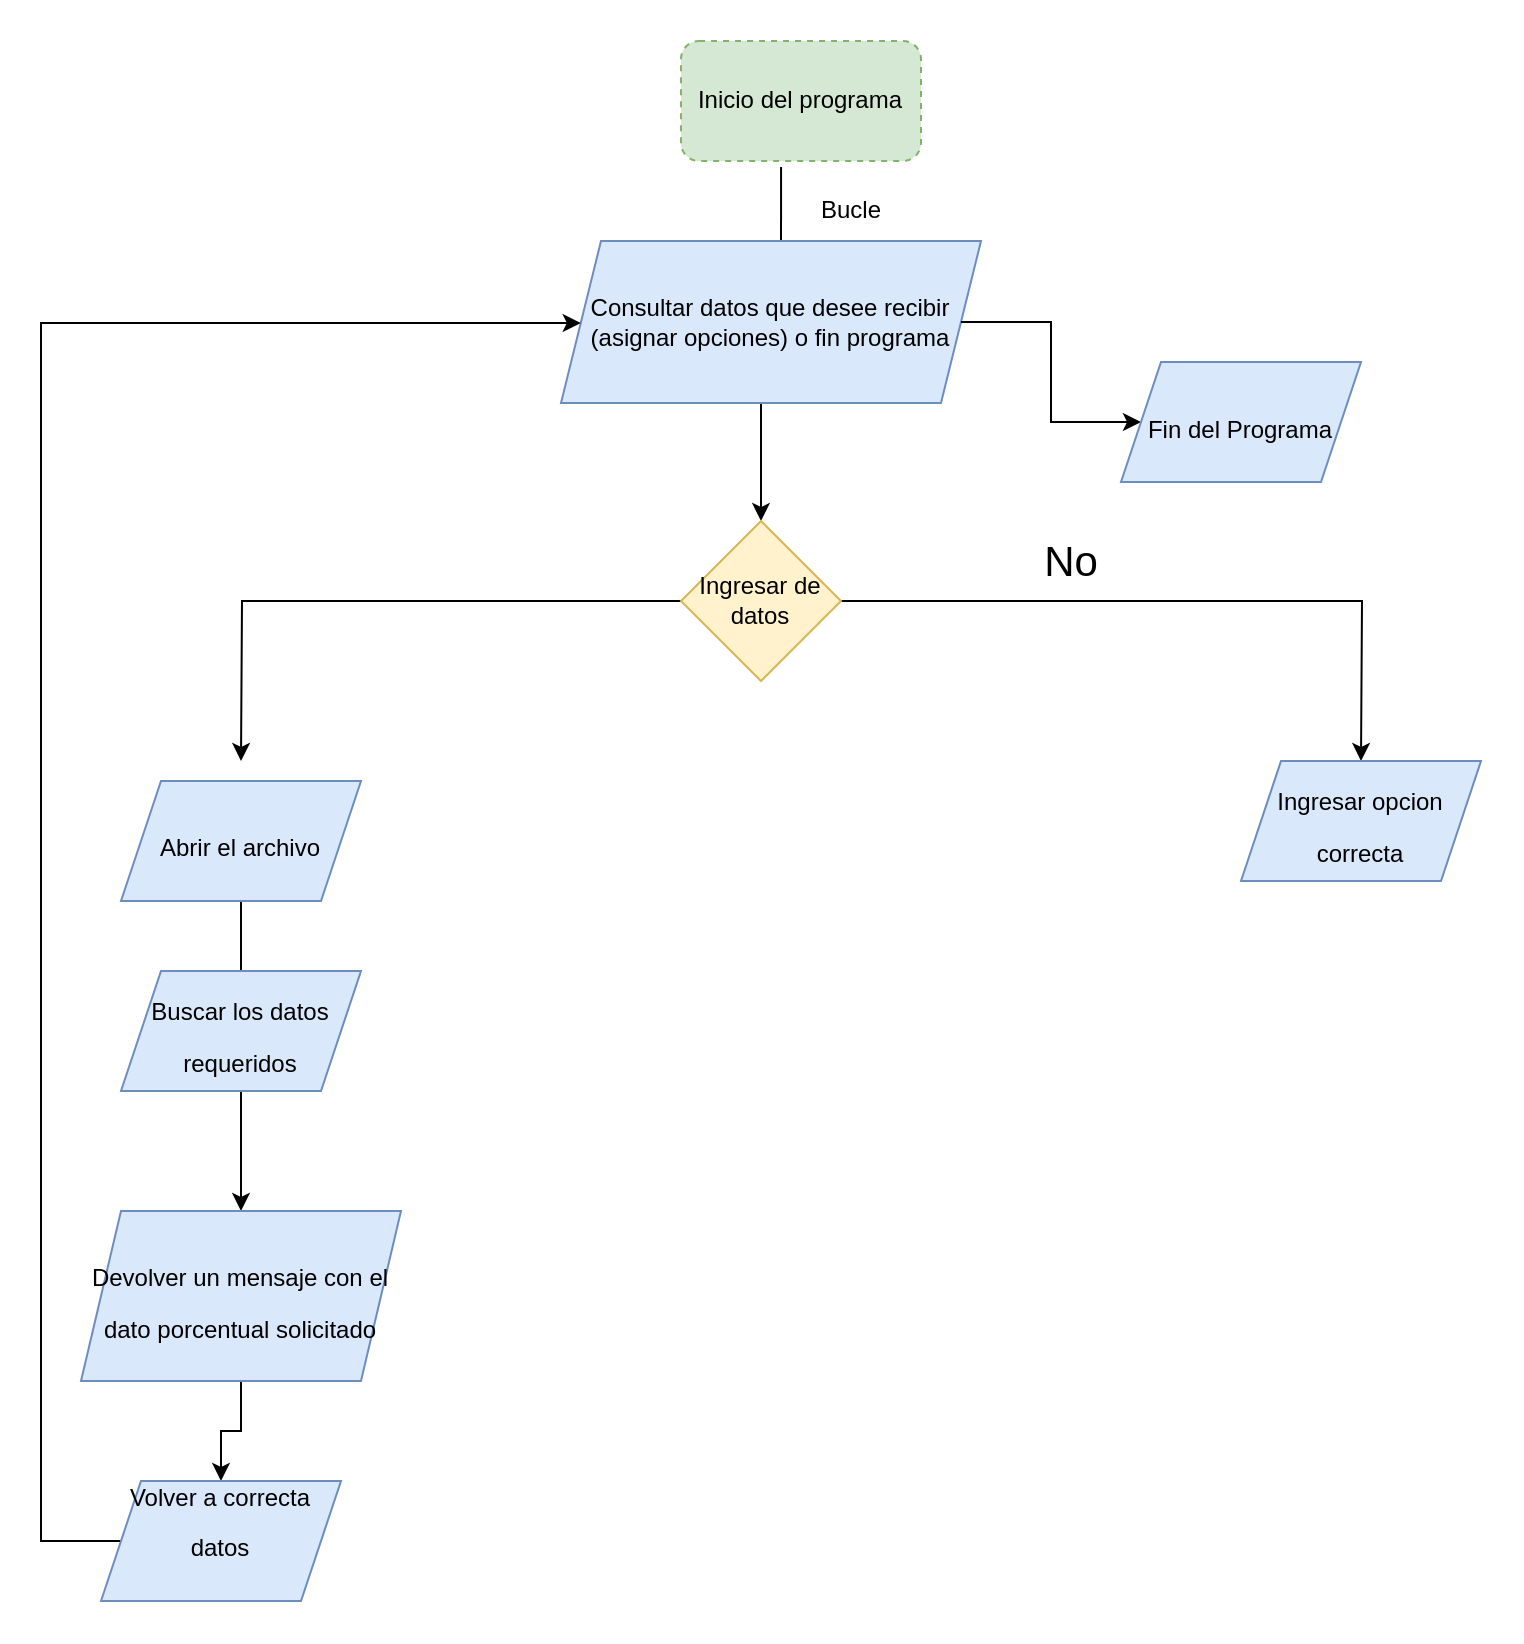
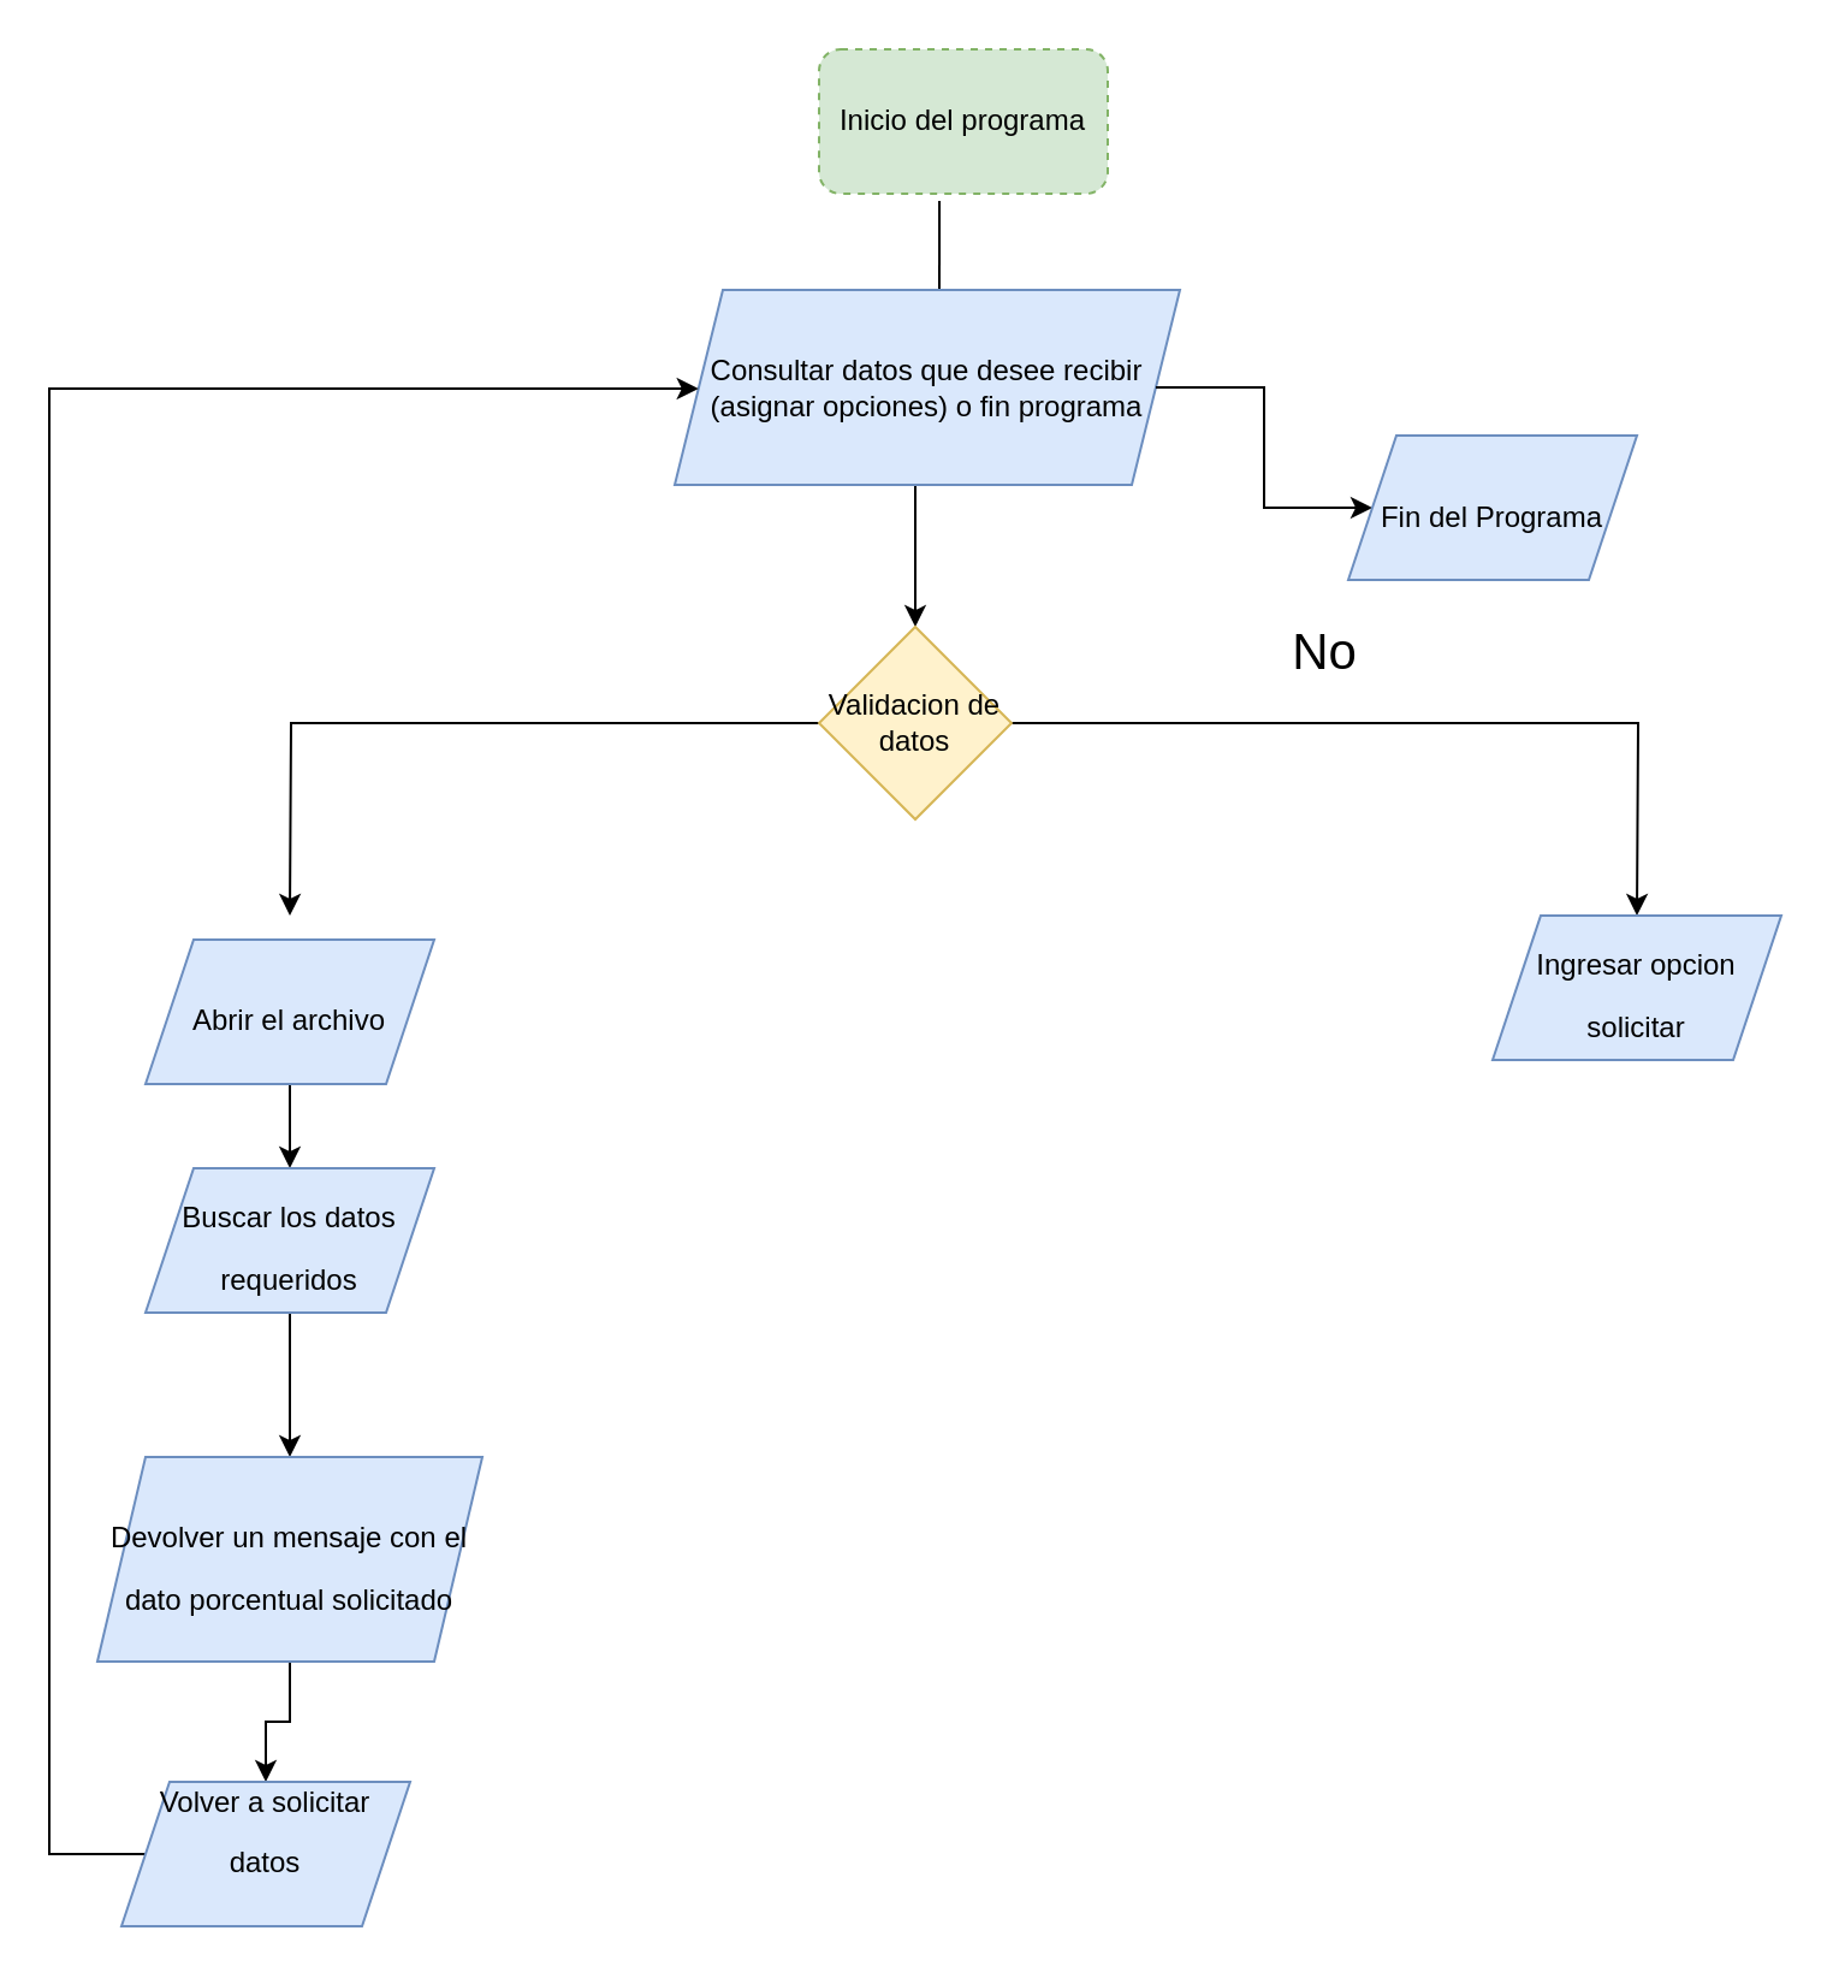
  <mxCell id="0" />
  <mxCell id="1" parent="0" />
  <mxCell id="2" value="Inicio del programa" style="rounded=1;whiteSpace=wrap;html=1;fillColor=#d5e8d4;strokeColor=#82b366;dashed=1;" vertex="1" parent="1"><mxGeometry x="340" width="120" height="60" as="geometry" y="20" /></mxCell>
  <mxCell id="3" value="" style="endArrow=classic;html=1;rounded=0;exitX=0.417;exitY=1.05;exitDx=0;exitDy=0;exitPerimeter=0;" edge="1" parent="1" source="2"><mxGeometry width="50" height="50" relative="1" as="geometry"><mxPoint x="389" y="160" as="sourcePoint" /><mxPoint x="390" y="140" as="targetPoint" /></mxGeometry></mxCell>
  <mxCell id="4" style="edgeStyle=orthogonalEdgeStyle;rounded=0;orthogonalLoop=1;jettySize=auto;html=1;" edge="1" parent="1" source="5"><mxGeometry relative="1" as="geometry"><mxPoint x="380" y="260" as="targetPoint" /><Array as="points"><mxPoint x="380" y="260" /></Array></mxGeometry></mxCell>
  <mxCell id="5" value="Consultar datos que desee recibir (asignar opciones) o fin programa" style="shape=parallelogram;perimeter=parallelogramPerimeter;whiteSpace=wrap;html=1;fixedSize=1;fillColor=#dae8fc;strokeColor=#6c8ebf;" vertex="1" parent="1"><mxGeometry x="280" y="120" width="210" height="81" as="geometry" /></mxCell>
  <mxCell id="6" style="edgeStyle=orthogonalEdgeStyle;rounded=0;orthogonalLoop=1;jettySize=auto;html=1;" edge="1" parent="1" source="9"><mxGeometry relative="1" as="geometry"><mxPoint x="120" y="380" as="targetPoint" /></mxGeometry></mxCell>
  <mxCell id="7" style="edgeStyle=orthogonalEdgeStyle;rounded=0;orthogonalLoop=1;jettySize=auto;html=1;fontSize=21;" edge="1" parent="1" source="9"><mxGeometry relative="1" as="geometry"><mxPoint x="680" y="380" as="targetPoint" /></mxGeometry></mxCell>
  <mxCell id="8" value="" style="edgeStyle=orthogonalEdgeStyle;rounded=0;orthogonalLoop=1;jettySize=auto;html=1;fontSize=12;" edge="1" parent="1" source="5" target="12"><mxGeometry relative="1" as="geometry" /></mxCell>
- <mxCell id="9" value="Ingresar de datos" style="rhombus;whiteSpace=wrap;html=1;fillColor=#fff2cc;strokeColor=#d6b656;" vertex="1" parent="1"><mxGeometry x="340" y="260" width="80" height="80" as="geometry" /></mxCell>
- <mxCell id="10" value="No" style="text;html=1;align=center;verticalAlign=middle;resizable=0;points=[];autosize=1;strokeColor=none;fillColor=none;fontSize=21;" vertex="1" parent="1"><mxGeometry x="510" y="260" width="50" height="40" as="geometry" /></mxCell>
- <mxCell id="11" value="&lt;font style=&quot;&quot;&gt;&lt;span style=&quot;font-size: 12px;&quot;&gt;Ingresar opcion correcta&lt;/span&gt;&lt;font size=&quot;1&quot;&gt;&lt;br&gt;&lt;/font&gt;&lt;/font&gt;" style="shape=parallelogram;perimeter=parallelogramPerimeter;whiteSpace=wrap;html=1;fixedSize=1;fontSize=21;fillColor=#dae8fc;strokeColor=#6c8ebf;" vertex="1" parent="1"><mxGeometry x="620" y="380" width="120" height="60" as="geometry" /></mxCell>
+ <mxCell id="9" value="Validacion de datos" style="rhombus;whiteSpace=wrap;html=1;fillColor=#fff2cc;strokeColor=#d6b656;" vertex="1" parent="1"><mxGeometry x="340" y="260" width="80" height="80" as="geometry" /></mxCell>
+ <mxCell id="10" value="No" style="text;html=1;align=center;verticalAlign=middle;resizable=0;points=[];autosize=1;strokeColor=none;fillColor=none;fontSize=21;" vertex="1" parent="1"><mxGeometry x="525" y="250" width="50" height="40" as="geometry" /></mxCell>
+ <mxCell id="11" value="&lt;font style=&quot;&quot;&gt;&lt;span style=&quot;font-size: 12px;&quot;&gt;Ingresar opcion solicitar&lt;/span&gt;&lt;font size=&quot;1&quot;&gt;&lt;br&gt;&lt;/font&gt;&lt;/font&gt;" style="shape=parallelogram;perimeter=parallelogramPerimeter;whiteSpace=wrap;html=1;fixedSize=1;fontSize=21;fillColor=#dae8fc;strokeColor=#6c8ebf;" vertex="1" parent="1"><mxGeometry x="620" y="380" width="120" height="60" as="geometry" /></mxCell>
  <mxCell id="12" value="&lt;font style=&quot;&quot;&gt;&lt;span style=&quot;font-size: 12px;&quot;&gt;Fin del Programa&lt;/span&gt;&lt;font size=&quot;1&quot;&gt;&lt;br&gt;&lt;/font&gt;&lt;/font&gt;" style="shape=parallelogram;perimeter=parallelogramPerimeter;whiteSpace=wrap;html=1;fixedSize=1;fontSize=21;fillColor=#dae8fc;strokeColor=#6c8ebf;" vertex="1" parent="1"><mxGeometry x="560" y="180.5" width="120" height="60" as="geometry" /></mxCell>
- <mxCell id="13" value="" style="edgeStyle=orthogonalEdgeStyle;rounded=0;orthogonalLoop=1;jettySize=auto;html=1;fontSize=12;endArrow=none;" edge="1" parent="1" source="14" target="17"><mxGeometry relative="1" as="geometry" /></mxCell>
+ <mxCell id="13" value="" style="edgeStyle=orthogonalEdgeStyle;rounded=0;orthogonalLoop=1;jettySize=auto;html=1;fontSize=12;" edge="1" parent="1" source="14" target="17"><mxGeometry relative="1" as="geometry" /></mxCell>
  <mxCell id="14" value="&lt;font style=&quot;&quot;&gt;&lt;span style=&quot;font-size: 12px;&quot;&gt;Abrir el archivo&lt;/span&gt;&lt;br&gt;&lt;/font&gt;" style="shape=parallelogram;perimeter=parallelogramPerimeter;whiteSpace=wrap;html=1;fixedSize=1;fontSize=21;fillColor=#dae8fc;strokeColor=#6c8ebf;" vertex="1" parent="1"><mxGeometry x="60" y="390" width="120" height="60" as="geometry" /></mxCell>
- <mxCell id="15" value="Bucle" style="text;html=1;align=center;verticalAlign=middle;resizable=0;points=[];autosize=1;strokeColor=none;fillColor=none;fontSize=12;" vertex="1" parent="1"><mxGeometry x="400" y="90" width="50" height="30" as="geometry" /></mxCell>
  <mxCell id="16" value="" style="edgeStyle=orthogonalEdgeStyle;rounded=0;orthogonalLoop=1;jettySize=auto;html=1;fontSize=12;" edge="1" parent="1" source="17" target="19"><mxGeometry relative="1" as="geometry" /></mxCell>
  <mxCell id="17" value="&lt;font style=&quot;&quot;&gt;&lt;span style=&quot;font-size: 12px;&quot;&gt;Buscar los datos requeridos&lt;/span&gt;&lt;br&gt;&lt;/font&gt;" style="shape=parallelogram;perimeter=parallelogramPerimeter;whiteSpace=wrap;html=1;fixedSize=1;fontSize=21;fillColor=#dae8fc;strokeColor=#6c8ebf;" vertex="1" parent="1"><mxGeometry x="60" y="485" width="120" height="60" as="geometry" /></mxCell>
  <mxCell id="18" value="" style="edgeStyle=orthogonalEdgeStyle;rounded=0;orthogonalLoop=1;jettySize=auto;html=1;fontSize=12;" edge="1" parent="1" source="19" target="21"><mxGeometry relative="1" as="geometry" /></mxCell>
  <mxCell id="19" value="&lt;font style=&quot;&quot;&gt;&lt;span style=&quot;font-size: 12px;&quot;&gt;Devolver un mensaje con el dato porcentual solicitado&lt;/span&gt;&lt;br&gt;&lt;/font&gt;" style="shape=parallelogram;perimeter=parallelogramPerimeter;whiteSpace=wrap;html=1;fixedSize=1;fontSize=21;fillColor=#dae8fc;strokeColor=#6c8ebf;" vertex="1" parent="1"><mxGeometry x="40" y="605" width="160" height="85" as="geometry" /></mxCell>
  <mxCell id="20" style="edgeStyle=orthogonalEdgeStyle;rounded=0;orthogonalLoop=1;jettySize=auto;html=1;fontSize=12;" edge="1" parent="1" source="21" target="5"><mxGeometry relative="1" as="geometry"><mxPoint x="20" y="140" as="targetPoint" /><Array as="points"><mxPoint x="20" y="770" /><mxPoint x="20" y="161" /></Array></mxGeometry></mxCell>
- <mxCell id="21" value="&lt;font style=&quot;&quot;&gt;&lt;span style=&quot;font-size: 12px;&quot;&gt;Volver a correcta datos&lt;br&gt;&lt;/span&gt;&lt;br&gt;&lt;/font&gt;" style="shape=parallelogram;perimeter=parallelogramPerimeter;whiteSpace=wrap;html=1;fixedSize=1;fontSize=21;fillColor=#dae8fc;strokeColor=#6c8ebf;" vertex="1" parent="1"><mxGeometry x="50" y="740" width="120" height="60" as="geometry" /></mxCell>
+ <mxCell id="21" value="&lt;font style=&quot;&quot;&gt;&lt;span style=&quot;font-size: 12px;&quot;&gt;Volver a solicitar datos&lt;br&gt;&lt;/span&gt;&lt;br&gt;&lt;/font&gt;" style="shape=parallelogram;perimeter=parallelogramPerimeter;whiteSpace=wrap;html=1;fixedSize=1;fontSize=21;fillColor=#dae8fc;strokeColor=#6c8ebf;" vertex="1" parent="1"><mxGeometry x="50" y="740" width="120" height="60" as="geometry" /></mxCell>
